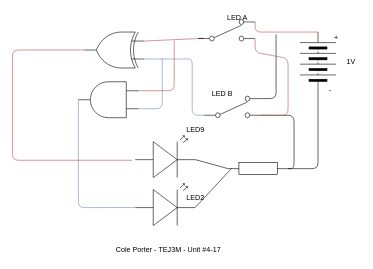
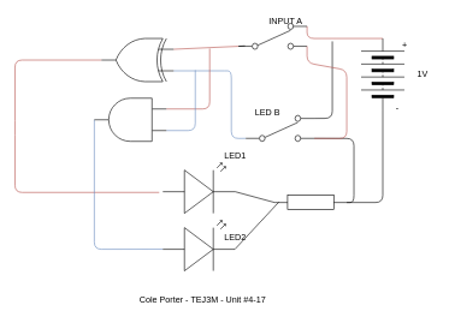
  <mxCell id="0" />
  <mxCell id="1" parent="0" />
  <mxCell id="2" style="edgeStyle=none;html=1;exitX=0;exitY=0.5;exitDx=0;exitDy=0;entryX=1;entryY=0.5;entryDx=0;entryDy=0;entryPerimeter=0;endArrow=none;endFill=0;" parent="1" source="4" target="17" edge="1"><mxGeometry relative="1" as="geometry"><Array as="points"><mxPoint x="530" y="281" /></Array></mxGeometry></mxCell>
  <mxCell id="3" style="edgeStyle=none;html=1;exitX=1;exitY=0.5;exitDx=0;exitDy=0;entryX=1;entryY=0.115;entryDx=0;entryDy=0;entryPerimeter=0;endArrow=none;endFill=0;fillColor=#f8cecc;strokeColor=#b85450;" parent="1" source="4" target="14" edge="1"><mxGeometry relative="1" as="geometry"><Array as="points"><mxPoint x="455" y="53" /><mxPoint x="425" y="53" /></Array></mxGeometry></mxCell>
  <mxCell id="4" value="" style="pointerEvents=1;verticalLabelPosition=bottom;shadow=0;dashed=0;align=center;html=1;verticalAlign=top;shape=mxgraph.electrical.miscellaneous.batteryStack;flipH=0;flipV=0;rotation=-90;" parent="1" vertex="1"><mxGeometry x="480" y="73" width="100" height="60" as="geometry" /></mxCell>
  <mxCell id="5" style="edgeStyle=none;html=1;exitX=1;exitY=0.57;exitDx=0;exitDy=0;exitPerimeter=0;entryX=0;entryY=0.5;entryDx=0;entryDy=0;entryPerimeter=0;endArrow=none;endFill=0;" parent="1" source="6" target="17" edge="1"><mxGeometry relative="1" as="geometry" /></mxCell>
  <mxCell id="6" value="" style="verticalLabelPosition=bottom;shadow=0;dashed=0;align=center;html=1;verticalAlign=top;shape=mxgraph.electrical.opto_electronics.led_2;pointerEvents=1;direction=south;rotation=-90;" parent="1" vertex="1"><mxGeometry x="240" y="211.01" width="70" height="100" as="geometry" /></mxCell>
  <mxCell id="7" value="+" style="text;html=1;align=center;verticalAlign=middle;resizable=0;points=[];autosize=1;strokeColor=none;fillColor=none;" parent="1" vertex="1"><mxGeometry x="550" y="53" width="20" height="20" as="geometry" /></mxCell>
  <mxCell id="8" value="-" style="text;html=1;align=center;verticalAlign=middle;resizable=0;points=[];autosize=1;strokeColor=none;fillColor=none;" parent="1" vertex="1"><mxGeometry x="540" y="140" width="20" height="20" as="geometry" /></mxCell>
  <mxCell id="9" value="LED2" style="text;html=1;align=center;verticalAlign=middle;resizable=0;points=[];autosize=1;strokeColor=none;fillColor=none;" parent="1" vertex="1"><mxGeometry x="300" y="318.65" width="50" height="20" as="geometry" /></mxCell>
  <mxCell id="10" value="1V" style="text;html=1;align=center;verticalAlign=middle;resizable=0;points=[];autosize=1;strokeColor=none;fillColor=none;" parent="1" vertex="1"><mxGeometry x="570" y="93" width="30" height="20" as="geometry" /></mxCell>
  <mxCell id="11" value="Cole Porter - TEJ3M - Unit #4-17" style="text;html=1;align=center;verticalAlign=middle;resizable=0;points=[];autosize=1;strokeColor=none;fillColor=none;" parent="1" vertex="1"><mxGeometry x="185" y="407" width="190" height="20" as="geometry" /></mxCell>
- <mxCell id="12" value="LED A" style="text;html=1;align=center;verticalAlign=middle;resizable=0;points=[];autosize=1;strokeColor=none;fillColor=none;" parent="1" vertex="1"><mxGeometry x="365" y="20" width="60" height="20" as="geometry" /></mxCell>
+ <mxCell id="12" value="INPUT A" style="text;html=1;align=center;verticalAlign=middle;resizable=0;points=[];autosize=1;strokeColor=none;fillColor=none;" parent="1" vertex="1"><mxGeometry x="365" y="20" width="60" height="20" as="geometry" /></mxCell>
  <mxCell id="13" style="edgeStyle=none;html=1;exitX=0;exitY=0.885;exitDx=0;exitDy=0;exitPerimeter=0;entryX=0;entryY=0.75;entryDx=0;entryDy=0;entryPerimeter=0;fillColor=#f8cecc;strokeColor=#b85450;endArrow=none;endFill=0;" parent="1" source="14" edge="1" target="25"><mxGeometry relative="1" as="geometry"><mxPoint x="310" y="68" as="targetPoint" /></mxGeometry></mxCell>
  <mxCell id="14" value="" style="pointerEvents=1;verticalLabelPosition=bottom;shadow=0;dashed=0;align=center;html=1;verticalAlign=top;shape=mxgraph.electrical.electro-mechanical.2-way_switch;rotation=-180;flipH=1;flipV=1;" parent="1" vertex="1"><mxGeometry x="330" y="32" width="95" height="36" as="geometry" /></mxCell>
  <mxCell id="15" style="edgeStyle=none;html=1;exitX=0;exitY=0.885;exitDx=0;exitDy=0;exitPerimeter=0;entryX=0.095;entryY=0.869;entryDx=0;entryDy=0;entryPerimeter=0;endArrow=none;endFill=0;" parent="1" source="14" target="14" edge="1"><mxGeometry relative="1" as="geometry" /></mxCell>
  <mxCell id="16" style="edgeStyle=none;html=1;entryX=1;entryY=0.885;entryDx=0;entryDy=0;entryPerimeter=0;endArrow=none;endFill=0;" parent="1" source="17" target="21" edge="1"><mxGeometry relative="1" as="geometry"><Array as="points"><mxPoint x="490" y="281" /><mxPoint x="490" y="192" /></Array></mxGeometry></mxCell>
  <mxCell id="17" value="" style="pointerEvents=1;verticalLabelPosition=bottom;shadow=0;dashed=0;align=center;html=1;verticalAlign=top;shape=mxgraph.electrical.resistors.resistor_1;" parent="1" vertex="1"><mxGeometry x="380" y="271.01" width="100" height="20" as="geometry" /></mxCell>
  <mxCell id="18" style="edgeStyle=none;html=1;exitX=1;exitY=0.115;exitDx=0;exitDy=0;exitPerimeter=0;endArrow=none;endFill=0;" parent="1" source="21" edge="1"><mxGeometry relative="1" as="geometry"><mxPoint x="460" y="57" as="targetPoint" /><Array as="points"><mxPoint x="460" y="164" /></Array></mxGeometry></mxCell>
  <mxCell id="19" style="edgeStyle=none;html=1;exitX=1;exitY=0.885;exitDx=0;exitDy=0;exitPerimeter=0;endArrow=none;endFill=0;entryX=1;entryY=0.885;entryDx=0;entryDy=0;entryPerimeter=0;fillColor=#f8cecc;strokeColor=#b85450;" parent="1" source="21" target="14" edge="1"><mxGeometry relative="1" as="geometry"><mxPoint x="480" y="57" as="targetPoint" /><Array as="points"><mxPoint x="480" y="192" /><mxPoint x="480" y="97" /><mxPoint x="425" y="87" /></Array></mxGeometry></mxCell>
  <mxCell id="20" style="edgeStyle=none;html=1;exitX=0;exitY=0.885;exitDx=0;exitDy=0;exitPerimeter=0;entryX=0;entryY=0.75;entryDx=0;entryDy=0;entryPerimeter=0;endArrow=none;endFill=0;fillColor=#dae8fc;strokeColor=#6c8ebf;" parent="1" source="21" edge="1"><mxGeometry relative="1" as="geometry"><Array as="points"><mxPoint x="320" y="192" /><mxPoint x="320" y="98" /></Array><mxPoint x="310" y="98" as="targetPoint" /></mxGeometry></mxCell>
  <mxCell id="21" value="" style="pointerEvents=1;verticalLabelPosition=bottom;shadow=0;dashed=0;align=center;html=1;verticalAlign=top;shape=mxgraph.electrical.electro-mechanical.2-way_switch;rotation=-180;flipH=1;flipV=1;" parent="1" vertex="1"><mxGeometry x="340" y="160" width="95" height="36" as="geometry" /></mxCell>
  <mxCell id="22" value="LED B" style="text;html=1;align=center;verticalAlign=middle;resizable=0;points=[];autosize=1;strokeColor=none;fillColor=none;" parent="1" vertex="1"><mxGeometry x="340" y="147" width="60" height="20" as="geometry" /></mxCell>
  <mxCell id="23" style="edgeStyle=none;html=1;exitX=0;exitY=0.25;exitDx=0;exitDy=0;exitPerimeter=0;endArrow=none;endFill=0;fillColor=#dae8fc;strokeColor=#6c8ebf;" edge="1" parent="1" source="25"><mxGeometry relative="1" as="geometry"><mxPoint x="310" y="98" as="targetPoint" /></mxGeometry></mxCell>
  <mxCell id="24" style="edgeStyle=none;html=1;exitX=1;exitY=0.5;exitDx=0;exitDy=0;exitPerimeter=0;endArrow=none;endFill=0;fillColor=#f8cecc;strokeColor=#b85450;" edge="1" parent="1" source="25"><mxGeometry relative="1" as="geometry"><mxPoint x="220" y="267" as="targetPoint" /><Array as="points"><mxPoint x="20" y="83" /><mxPoint x="20" y="177" /><mxPoint x="20" y="267" /></Array></mxGeometry></mxCell>
  <mxCell id="25" value="" style="verticalLabelPosition=bottom;shadow=0;dashed=0;align=center;html=1;verticalAlign=top;shape=mxgraph.electrical.logic_gates.logic_gate;operation=xor;direction=west;" vertex="1" parent="1"><mxGeometry x="140" y="53" width="100" height="60" as="geometry" /></mxCell>
  <mxCell id="26" style="edgeStyle=none;html=1;exitX=0;exitY=0.75;exitDx=0;exitDy=0;exitPerimeter=0;endArrow=none;endFill=0;fillColor=#f8cecc;strokeColor=#b85450;" edge="1" parent="1" source="29"><mxGeometry relative="1" as="geometry"><mxPoint x="290" y="67" as="targetPoint" /><Array as="points"><mxPoint x="290" y="151" /></Array></mxGeometry></mxCell>
  <mxCell id="27" style="edgeStyle=none;html=1;exitX=0;exitY=0.25;exitDx=0;exitDy=0;exitPerimeter=0;endArrow=none;endFill=0;fillColor=#dae8fc;strokeColor=#6c8ebf;" edge="1" parent="1" source="29"><mxGeometry relative="1" as="geometry"><mxPoint x="270" y="97" as="targetPoint" /><Array as="points"><mxPoint x="270" y="181" /></Array></mxGeometry></mxCell>
  <mxCell id="28" style="edgeStyle=none;html=1;exitX=1;exitY=0.5;exitDx=0;exitDy=0;exitPerimeter=0;entryX=0;entryY=0.57;entryDx=0;entryDy=0;entryPerimeter=0;endArrow=none;endFill=0;fillColor=#dae8fc;strokeColor=#6c8ebf;" edge="1" parent="1" source="29" target="31"><mxGeometry relative="1" as="geometry"><Array as="points"><mxPoint x="130" y="346" /></Array></mxGeometry></mxCell>
  <mxCell id="29" value="" style="verticalLabelPosition=bottom;shadow=0;dashed=0;align=center;html=1;verticalAlign=top;shape=mxgraph.electrical.logic_gates.logic_gate;operation=and;direction=west;" vertex="1" parent="1"><mxGeometry x="130" y="136" width="100" height="60" as="geometry" /></mxCell>
  <mxCell id="30" style="edgeStyle=none;html=1;exitX=1;exitY=0.57;exitDx=0;exitDy=0;exitPerimeter=0;entryX=0.059;entryY=0.469;entryDx=0;entryDy=0;entryPerimeter=0;endArrow=none;endFill=0;" edge="1" parent="1" source="31" target="17"><mxGeometry relative="1" as="geometry" /></mxCell>
  <mxCell id="31" value="" style="verticalLabelPosition=bottom;shadow=0;dashed=0;align=center;html=1;verticalAlign=top;shape=mxgraph.electrical.opto_electronics.led_2;pointerEvents=1;direction=south;rotation=-90;" vertex="1" parent="1"><mxGeometry x="240" y="291.01" width="70" height="100" as="geometry" /></mxCell>
- <mxCell id="32" value="LED9&lt;br&gt;" style="text;html=1;align=center;verticalAlign=middle;resizable=0;points=[];autosize=1;strokeColor=none;fillColor=none;" vertex="1" parent="1"><mxGeometry x="300" y="207" width="50" height="20" as="geometry" /></mxCell>
+ <mxCell id="32" value="LED1&lt;br&gt;" style="text;html=1;align=center;verticalAlign=middle;resizable=0;points=[];autosize=1;strokeColor=none;fillColor=none;" vertex="1" parent="1"><mxGeometry x="300" y="207" width="50" height="20" as="geometry" /></mxCell>
